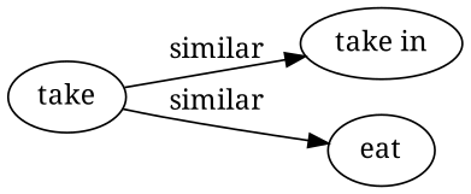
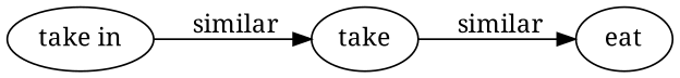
  digraph {
    fontname="Noto Serif"
    rankdir=LR
    node [fontname="Noto Serif"]
    edge [fontname="Noto Serif"]
    n1 [label=take]
    "take in"
    eat
    n1 -> eat [label=" similar"]
-   n1 -> "take in" [label=" similar"]
+   "take in" -> n1 [label=" similar"]
  }
